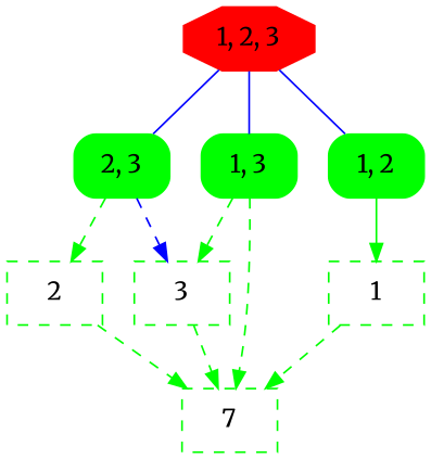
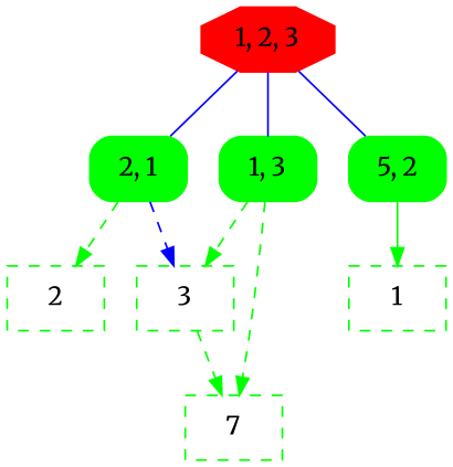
  digraph {
    fontname=Merriweather
    rankdir=TB
    node [color="#00FF00" fontname=Merriweather shape=box style=dashed]
    edge [color="#00FF00" fontname=Merriweather style=dashed]
-   n1 [label="2, 3" style="rounded,filled"]
+   n1 [label="2, 1" style="rounded,filled"]
    n2 [label=3]
    n3 [label=2]
    7
    n5 [label="1, 3" style="rounded,filled"]
    n6 [label=1]
-   n7 [label="1, 2" style="rounded,filled"]
+   n7 [label="5, 2" style="rounded,filled"]
    n8 [color="#FF0000" label="1, 2, 3" shape=octagon style=filled]
    n1 -> n2 [color="#0000FF"]
    n1 -> n3
    n2 -> 7
-   n3 -> 7
    n5 -> n2
    n5 -> 7
-   n6 -> 7
    n7 -> n6 [style=filled]
    n8 -> n1 [arrowhead=none color="#0000FF" style=filled]
    n8 -> n5 [arrowhead=none color="#0000FF" style=filled]
    n8 -> n7 [arrowhead=none color="#0000FF" style=filled]
  }
